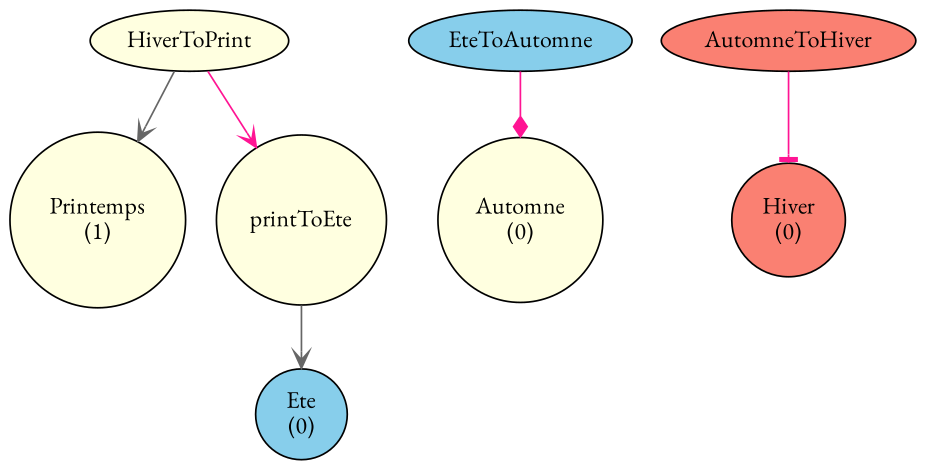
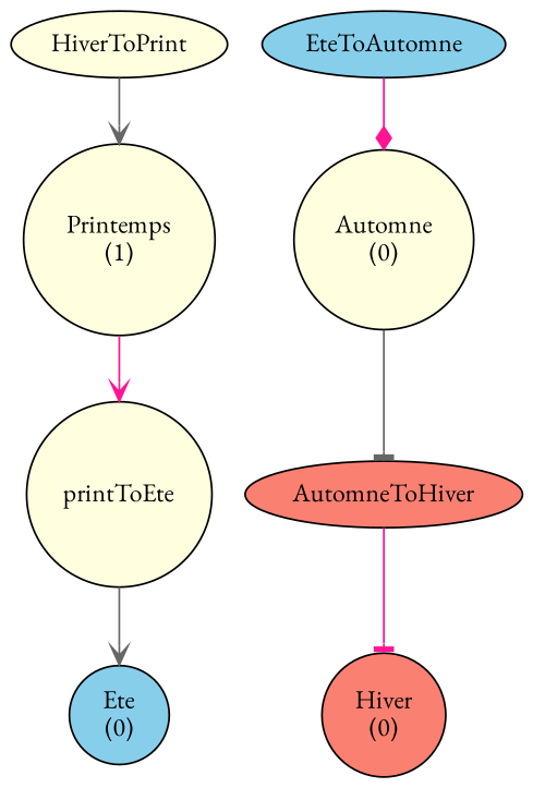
  digraph {
    fontname="EB Garamond"
    rankdir=TB
    node [fillcolor=lightyellow fontname="EB Garamond" shape=circle style=filled]
    edge [arrowhead=vee color=deeppink fontname="EB Garamond"]
    n1 [label="Printemps\n(1)"]
    n2 [label=printToEte]
    n3 [fillcolor=skyblue label="Ete\n(0)" shape=ellipse]
    n4 [fillcolor=skyblue label=EteToAutomne shape=ellipse]
    n5 [label="Automne\n(0)"]
    n6 [fillcolor=salmon label=AutomneToHiver shape=ellipse]
    n7 [fillcolor=salmon label="Hiver\n(0)"]
    n8 [label=HiverToPrint shape=ellipse]
-   n8 -> n2
+   n1 -> n2
    n2 -> n3 [color=gray40]
    n4 -> n5 [arrowhead=diamond]
+   n5 -> n6 [arrowhead=tee color=gray40]
    n6 -> n7 [arrowhead=tee]
    n8 -> n1 [color=gray40]
  }
